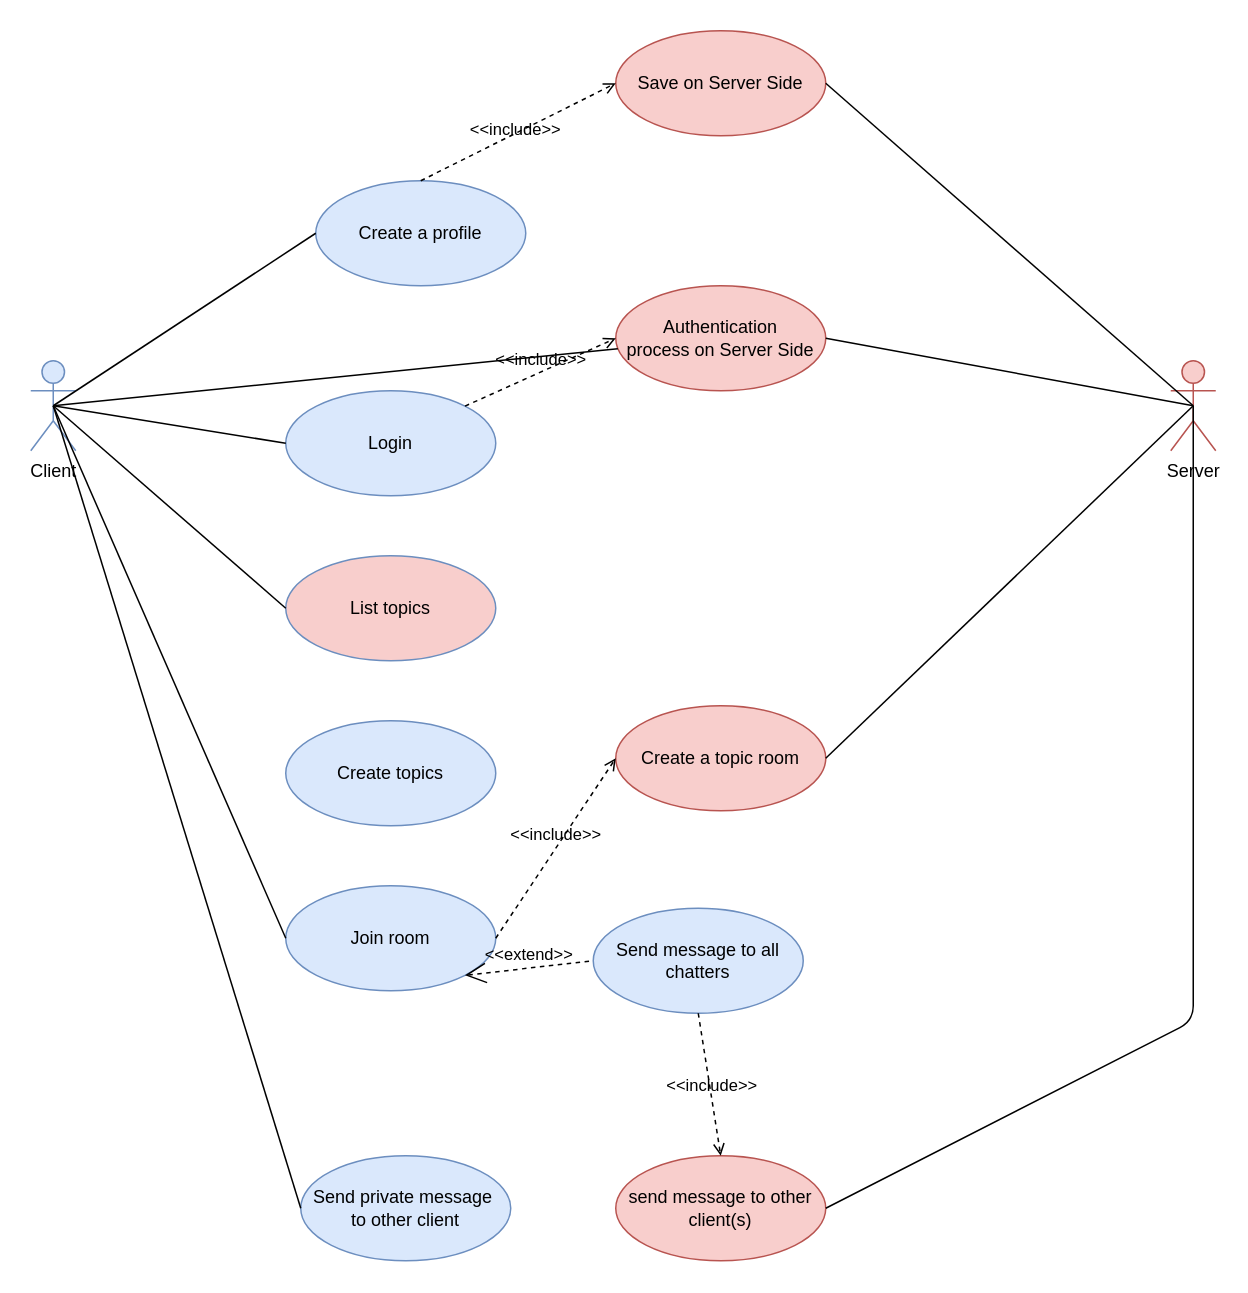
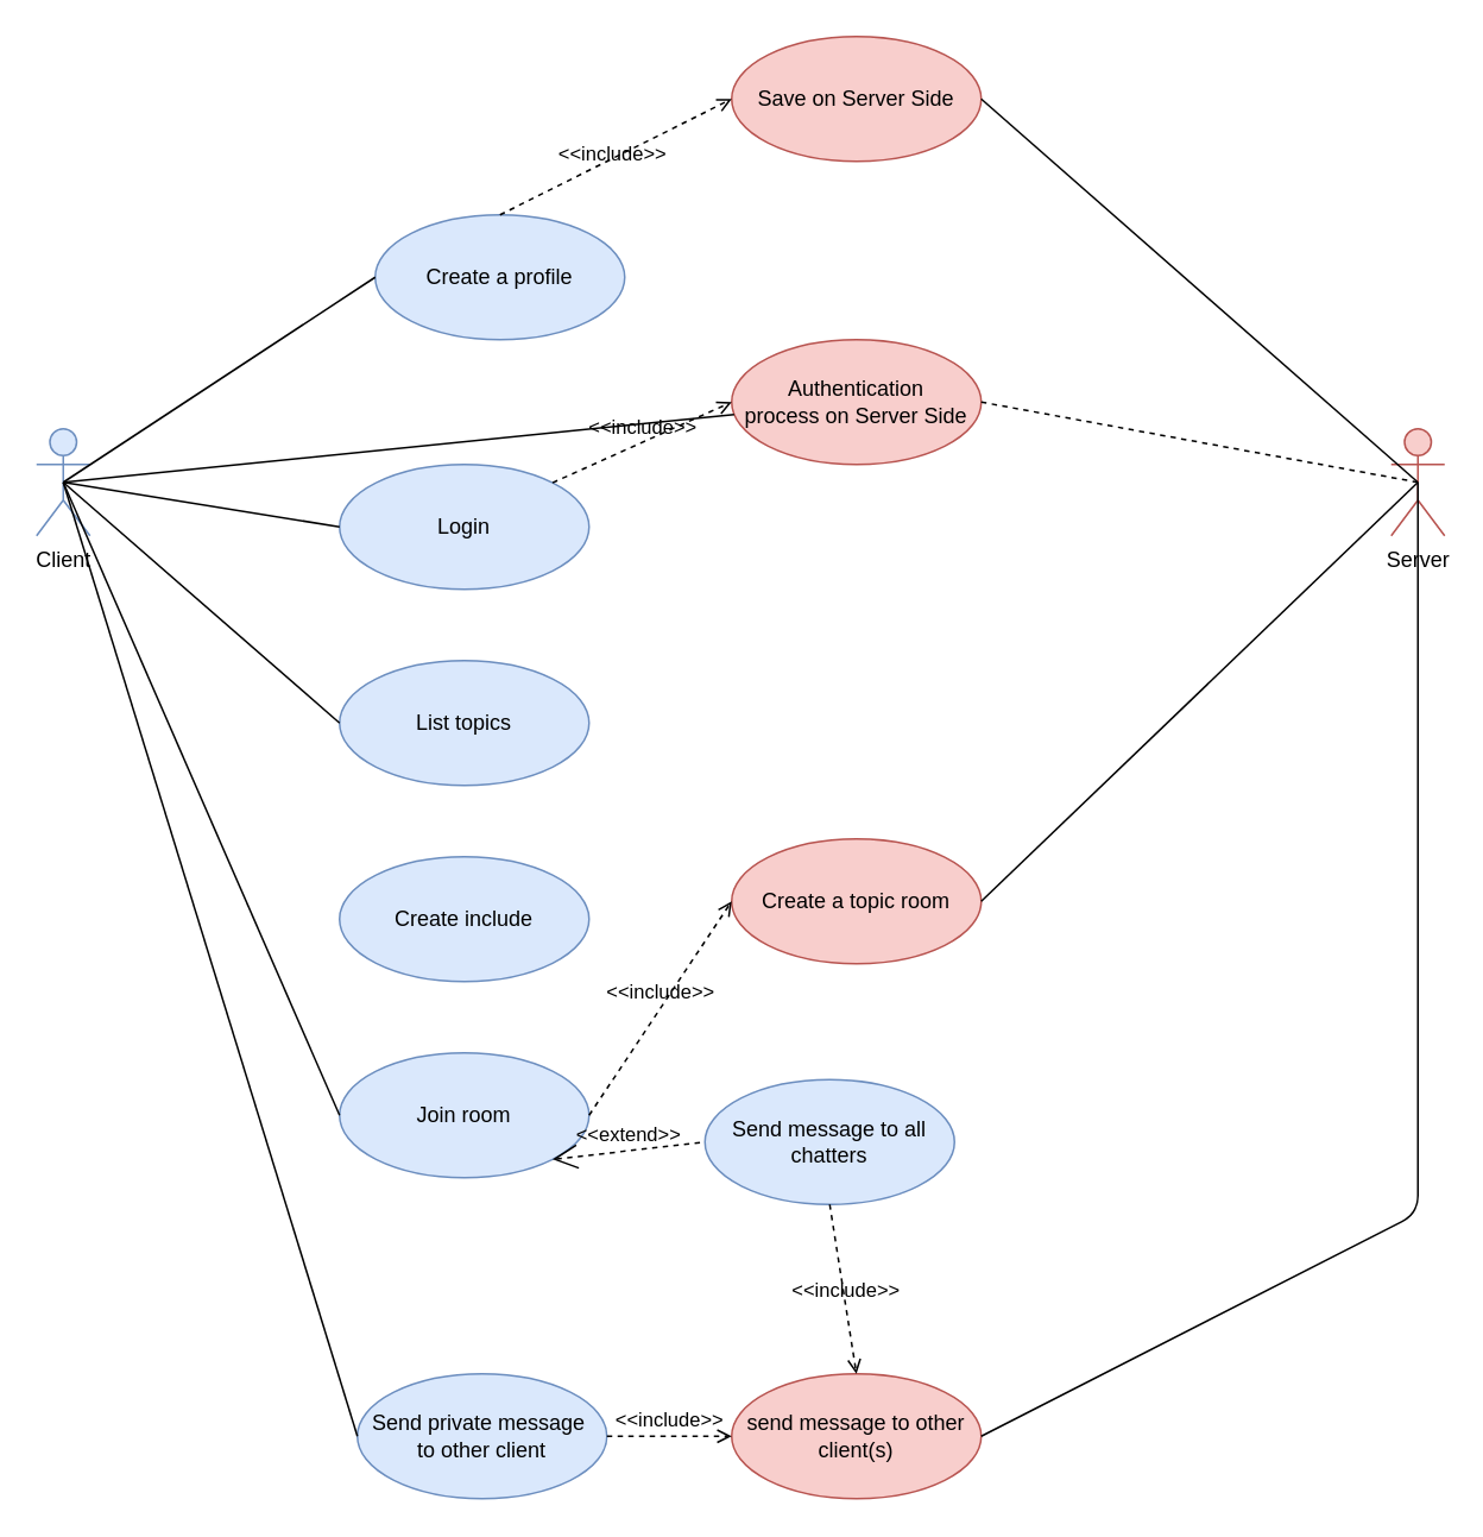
  <mxCell id="0" />
  <mxCell id="1" parent="0" />
  <mxCell id="2" value="Client" style="shape=umlActor;verticalLabelPosition=bottom;verticalAlign=top;html=1;fillColor=#dae8fc;strokeColor=#6c8ebf;" parent="1" vertex="1"><mxGeometry x="20" y="240" width="30" height="60" as="geometry" /></mxCell>
  <mxCell id="3" value="Create a profile" style="ellipse;whiteSpace=wrap;html=1;fillColor=#dae8fc;strokeColor=#6c8ebf;" parent="1" vertex="1"><mxGeometry x="210" y="120" width="140" height="70" as="geometry" /></mxCell>
  <mxCell id="4" value="" style="edgeStyle=none;html=1;endArrow=none;verticalAlign=bottom;entryX=0;entryY=0.5;entryDx=0;entryDy=0;exitX=0.5;exitY=0.5;exitDx=0;exitDy=0;exitPerimeter=0;" parent="1" source="2" target="3" edge="1"><mxGeometry width="160" relative="1" as="geometry"><mxPoint x="150" y="280" as="sourcePoint" /><mxPoint x="310" y="280" as="targetPoint" /></mxGeometry></mxCell>
  <mxCell id="5" value="Save on Server Side" style="ellipse;whiteSpace=wrap;html=1;fillColor=#f8cecc;strokeColor=#b85450;" parent="1" vertex="1"><mxGeometry x="410" y="20" width="140" height="70" as="geometry" /></mxCell>
  <mxCell id="6" value="&amp;lt;&amp;lt;include&amp;gt;&amp;gt;" style="edgeStyle=none;html=1;endArrow=open;verticalAlign=bottom;dashed=1;labelBackgroundColor=none;exitX=0.5;exitY=0;exitDx=0;exitDy=0;entryX=0;entryY=0.5;entryDx=0;entryDy=0;" parent="1" source="3" target="5" edge="1"><mxGeometry x="-0.072" y="-6" width="160" relative="1" as="geometry"><mxPoint x="200" y="50" as="sourcePoint" /><mxPoint x="360" y="50" as="targetPoint" /><mxPoint as="offset" /></mxGeometry></mxCell>
  <mxCell id="7" value="Login" style="ellipse;whiteSpace=wrap;html=1;fillColor=#dae8fc;strokeColor=#6c8ebf;" parent="1" vertex="1"><mxGeometry x="190" y="260" width="140" height="70" as="geometry" /></mxCell>
  <mxCell id="8" value="" style="edgeStyle=none;html=1;endArrow=none;verticalAlign=bottom;exitX=0.5;exitY=0.5;exitDx=0;exitDy=0;exitPerimeter=0;entryX=0;entryY=0.5;entryDx=0;entryDy=0;" parent="1" source="2" target="7" edge="1"><mxGeometry width="160" relative="1" as="geometry"><mxPoint x="160" y="380" as="sourcePoint" /><mxPoint x="320" y="380" as="targetPoint" /></mxGeometry></mxCell>
  <mxCell id="9" value="Authentication&lt;br&gt;process on Server Side" style="ellipse;whiteSpace=wrap;html=1;fillColor=#f8cecc;strokeColor=#b85450;" parent="1" vertex="1"><mxGeometry x="410" y="190" width="140" height="70" as="geometry" /></mxCell>
  <mxCell id="10" value="&amp;lt;&amp;lt;include&amp;gt;&amp;gt;" style="edgeStyle=none;html=1;endArrow=open;verticalAlign=bottom;dashed=1;labelBackgroundColor=none;exitX=1;exitY=0;exitDx=0;exitDy=0;entryX=0;entryY=0.5;entryDx=0;entryDy=0;" parent="1" source="7" target="9" edge="1"><mxGeometry width="160" relative="1" as="geometry"><mxPoint x="370" y="310" as="sourcePoint" /><mxPoint x="530" y="310" as="targetPoint" /></mxGeometry></mxCell>
- <mxCell id="11" value="List topics" style="ellipse;whiteSpace=wrap;html=1;fillColor=#f8cecc;strokeColor=#6c8ebf;" parent="1" vertex="1"><mxGeometry x="190" y="370" width="140" height="70" as="geometry" /></mxCell>
+ <mxCell id="11" value="List topics" style="ellipse;whiteSpace=wrap;html=1;fillColor=#dae8fc;strokeColor=#6c8ebf;" parent="1" vertex="1"><mxGeometry x="190" y="370" width="140" height="70" as="geometry" /></mxCell>
  <mxCell id="12" value="Server" style="shape=umlActor;html=1;verticalLabelPosition=bottom;verticalAlign=top;align=center;fillColor=#f8cecc;strokeColor=#b85450;" parent="1" vertex="1"><mxGeometry x="780" y="240" width="30" height="60" as="geometry" /></mxCell>
  <mxCell id="13" value="" style="edgeStyle=none;html=1;endArrow=none;verticalAlign=bottom;exitX=1;exitY=0.5;exitDx=0;exitDy=0;entryX=0.5;entryY=0.5;entryDx=0;entryDy=0;entryPerimeter=0;" parent="1" source="5" target="12" edge="1"><mxGeometry width="160" relative="1" as="geometry"><mxPoint x="640" y="160" as="sourcePoint" /><mxPoint x="800" y="160" as="targetPoint" /></mxGeometry></mxCell>
- <mxCell id="14" value="" style="edgeStyle=none;html=1;endArrow=none;verticalAlign=bottom;entryX=0.5;entryY=0.5;entryDx=0;entryDy=0;entryPerimeter=0;exitX=1;exitY=0.5;exitDx=0;exitDy=0;" parent="1" source="9" target="12" edge="1"><mxGeometry width="160" relative="1" as="geometry"><mxPoint x="590" y="370" as="sourcePoint" /><mxPoint x="750" y="370" as="targetPoint" /></mxGeometry></mxCell>
+ <mxCell id="14" value="" style="edgeStyle=none;html=1;endArrow=none;verticalAlign=bottom;entryX=0.5;entryY=0.5;entryDx=0;entryDy=0;entryPerimeter=0;exitX=1;exitY=0.5;exitDx=0;exitDy=0;dashed=1;" parent="1" source="9" target="12" edge="1"><mxGeometry width="160" relative="1" as="geometry"><mxPoint x="590" y="370" as="sourcePoint" /><mxPoint x="750" y="370" as="targetPoint" /></mxGeometry></mxCell>
  <mxCell id="15" value="" style="edgeStyle=none;html=1;endArrow=none;verticalAlign=bottom;exitX=0.5;exitY=0.5;exitDx=0;exitDy=0;exitPerimeter=0;entryX=0;entryY=0.5;entryDx=0;entryDy=0;" parent="1" source="2" target="11" edge="1"><mxGeometry width="160" relative="1" as="geometry"><mxPoint x="70" y="410" as="sourcePoint" /><mxPoint x="230" y="410" as="targetPoint" /></mxGeometry></mxCell>
- <mxCell id="16" value="Create topics" style="ellipse;whiteSpace=wrap;html=1;fillColor=#dae8fc;strokeColor=#6c8ebf;" parent="1" vertex="1"><mxGeometry x="190" y="480" width="140" height="70" as="geometry" /></mxCell>
+ <mxCell id="16" value="Create include" style="ellipse;whiteSpace=wrap;html=1;fillColor=#dae8fc;strokeColor=#6c8ebf;" parent="1" vertex="1"><mxGeometry x="190" y="480" width="140" height="70" as="geometry" /></mxCell>
  <mxCell id="17" value="" style="edgeStyle=none;html=1;endArrow=none;verticalAlign=bottom;exitX=0.5;exitY=0.5;exitDx=0;exitDy=0;exitPerimeter=0;" parent="1" source="2" target="9" edge="1"><mxGeometry width="160" relative="1" as="geometry"><mxPoint x="40" y="470" as="sourcePoint" /><mxPoint x="200" y="470" as="targetPoint" /></mxGeometry></mxCell>
  <mxCell id="18" value="Join room" style="ellipse;whiteSpace=wrap;html=1;fillColor=#dae8fc;strokeColor=#6c8ebf;" parent="1" vertex="1"><mxGeometry x="190" y="590" width="140" height="70" as="geometry" /></mxCell>
  <mxCell id="19" value="" style="edgeStyle=none;html=1;endArrow=none;verticalAlign=bottom;exitX=0.5;exitY=0.5;exitDx=0;exitDy=0;exitPerimeter=0;entryX=0;entryY=0.5;entryDx=0;entryDy=0;" parent="1" source="2" target="18" edge="1"><mxGeometry width="160" relative="1" as="geometry"><mxPoint x="40" y="550" as="sourcePoint" /><mxPoint x="200" y="550" as="targetPoint" /></mxGeometry></mxCell>
  <mxCell id="20" value="Create a topic room" style="ellipse;whiteSpace=wrap;html=1;fillColor=#f8cecc;strokeColor=#b85450;" parent="1" vertex="1"><mxGeometry x="410" y="470" width="140" height="70" as="geometry" /></mxCell>
  <mxCell id="21" value="&amp;lt;&amp;lt;include&amp;gt;&amp;gt;" style="edgeStyle=none;html=1;endArrow=open;verticalAlign=bottom;dashed=1;labelBackgroundColor=none;exitX=1;exitY=0.5;exitDx=0;exitDy=0;entryX=0;entryY=0.5;entryDx=0;entryDy=0;" parent="1" source="18" target="20" edge="1"><mxGeometry width="160" relative="1" as="geometry"><mxPoint x="450" y="450" as="sourcePoint" /><mxPoint x="610" y="450" as="targetPoint" /></mxGeometry></mxCell>
  <mxCell id="22" value="" style="edgeStyle=none;html=1;endArrow=none;verticalAlign=bottom;entryX=0.5;entryY=0.5;entryDx=0;entryDy=0;entryPerimeter=0;exitX=1;exitY=0.5;exitDx=0;exitDy=0;" parent="1" source="20" target="12" edge="1"><mxGeometry width="160" relative="1" as="geometry"><mxPoint x="530" y="440" as="sourcePoint" /><mxPoint x="690" y="440" as="targetPoint" /></mxGeometry></mxCell>
  <mxCell id="23" value="Send message to all&lt;br&gt;chatters" style="ellipse;whiteSpace=wrap;html=1;fillColor=#dae8fc;strokeColor=#6c8ebf;" parent="1" vertex="1"><mxGeometry x="395" y="605" width="140" height="70" as="geometry" /></mxCell>
  <mxCell id="24" value="&amp;lt;&amp;lt;extend&amp;gt;&amp;gt;" style="edgeStyle=none;html=1;startArrow=open;endArrow=none;startSize=12;verticalAlign=bottom;dashed=1;labelBackgroundColor=none;exitX=1;exitY=1;exitDx=0;exitDy=0;entryX=0;entryY=0.5;entryDx=0;entryDy=0;" parent="1" source="18" target="23" edge="1"><mxGeometry width="160" relative="1" as="geometry"><mxPoint x="250" y="760" as="sourcePoint" /><mxPoint x="410" y="760" as="targetPoint" /></mxGeometry></mxCell>
  <mxCell id="25" value="Send private message&amp;nbsp;&lt;br&gt;to other client" style="ellipse;whiteSpace=wrap;html=1;fillColor=#dae8fc;strokeColor=#6c8ebf;" parent="1" vertex="1"><mxGeometry x="200" y="770" width="140" height="70" as="geometry" /></mxCell>
  <mxCell id="26" value="" style="edgeStyle=none;html=1;endArrow=none;verticalAlign=bottom;exitX=0.5;exitY=0.5;exitDx=0;exitDy=0;exitPerimeter=0;entryX=0;entryY=0.5;entryDx=0;entryDy=0;" parent="1" source="2" target="25" edge="1"><mxGeometry width="160" relative="1" as="geometry"><mxPoint x="40" y="660" as="sourcePoint" /><mxPoint x="200" y="660" as="targetPoint" /></mxGeometry></mxCell>
  <mxCell id="27" value="send message to other client(s)" style="ellipse;whiteSpace=wrap;html=1;fillColor=#f8cecc;strokeColor=#b85450;" parent="1" vertex="1"><mxGeometry x="410" y="770" width="140" height="70" as="geometry" /></mxCell>
+ <mxCell id="28" value="&amp;lt;&amp;lt;include&amp;gt;&amp;gt;" style="edgeStyle=none;html=1;endArrow=open;verticalAlign=bottom;dashed=1;labelBackgroundColor=none;exitX=1;exitY=0.5;exitDx=0;exitDy=0;entryX=0;entryY=0.5;entryDx=0;entryDy=0;" parent="1" source="25" target="27" edge="1"><mxGeometry width="160" relative="1" as="geometry"><mxPoint x="320" y="900" as="sourcePoint" /><mxPoint x="480" y="900" as="targetPoint" /></mxGeometry></mxCell>
  <mxCell id="29" value="" style="edgeStyle=none;html=1;endArrow=none;verticalAlign=bottom;exitX=0.5;exitY=0.5;exitDx=0;exitDy=0;exitPerimeter=0;entryX=1;entryY=0.5;entryDx=0;entryDy=0;" parent="1" source="12" target="27" edge="1"><mxGeometry width="160" relative="1" as="geometry"><mxPoint x="640" y="560" as="sourcePoint" /><mxPoint x="800" y="560" as="targetPoint" /><Array as="points"><mxPoint x="795" y="680" /></Array></mxGeometry></mxCell>
  <mxCell id="30" value="&amp;lt;&amp;lt;include&amp;gt;&amp;gt;" style="edgeStyle=none;html=1;endArrow=open;verticalAlign=bottom;dashed=1;labelBackgroundColor=none;exitX=0.5;exitY=1;exitDx=0;exitDy=0;entryX=0.5;entryY=0;entryDx=0;entryDy=0;" parent="1" source="23" target="27" edge="1"><mxGeometry x="0.2" width="160" relative="1" as="geometry"><mxPoint x="650" y="700" as="sourcePoint" /><mxPoint x="810" y="700" as="targetPoint" /><mxPoint as="offset" /></mxGeometry></mxCell>
